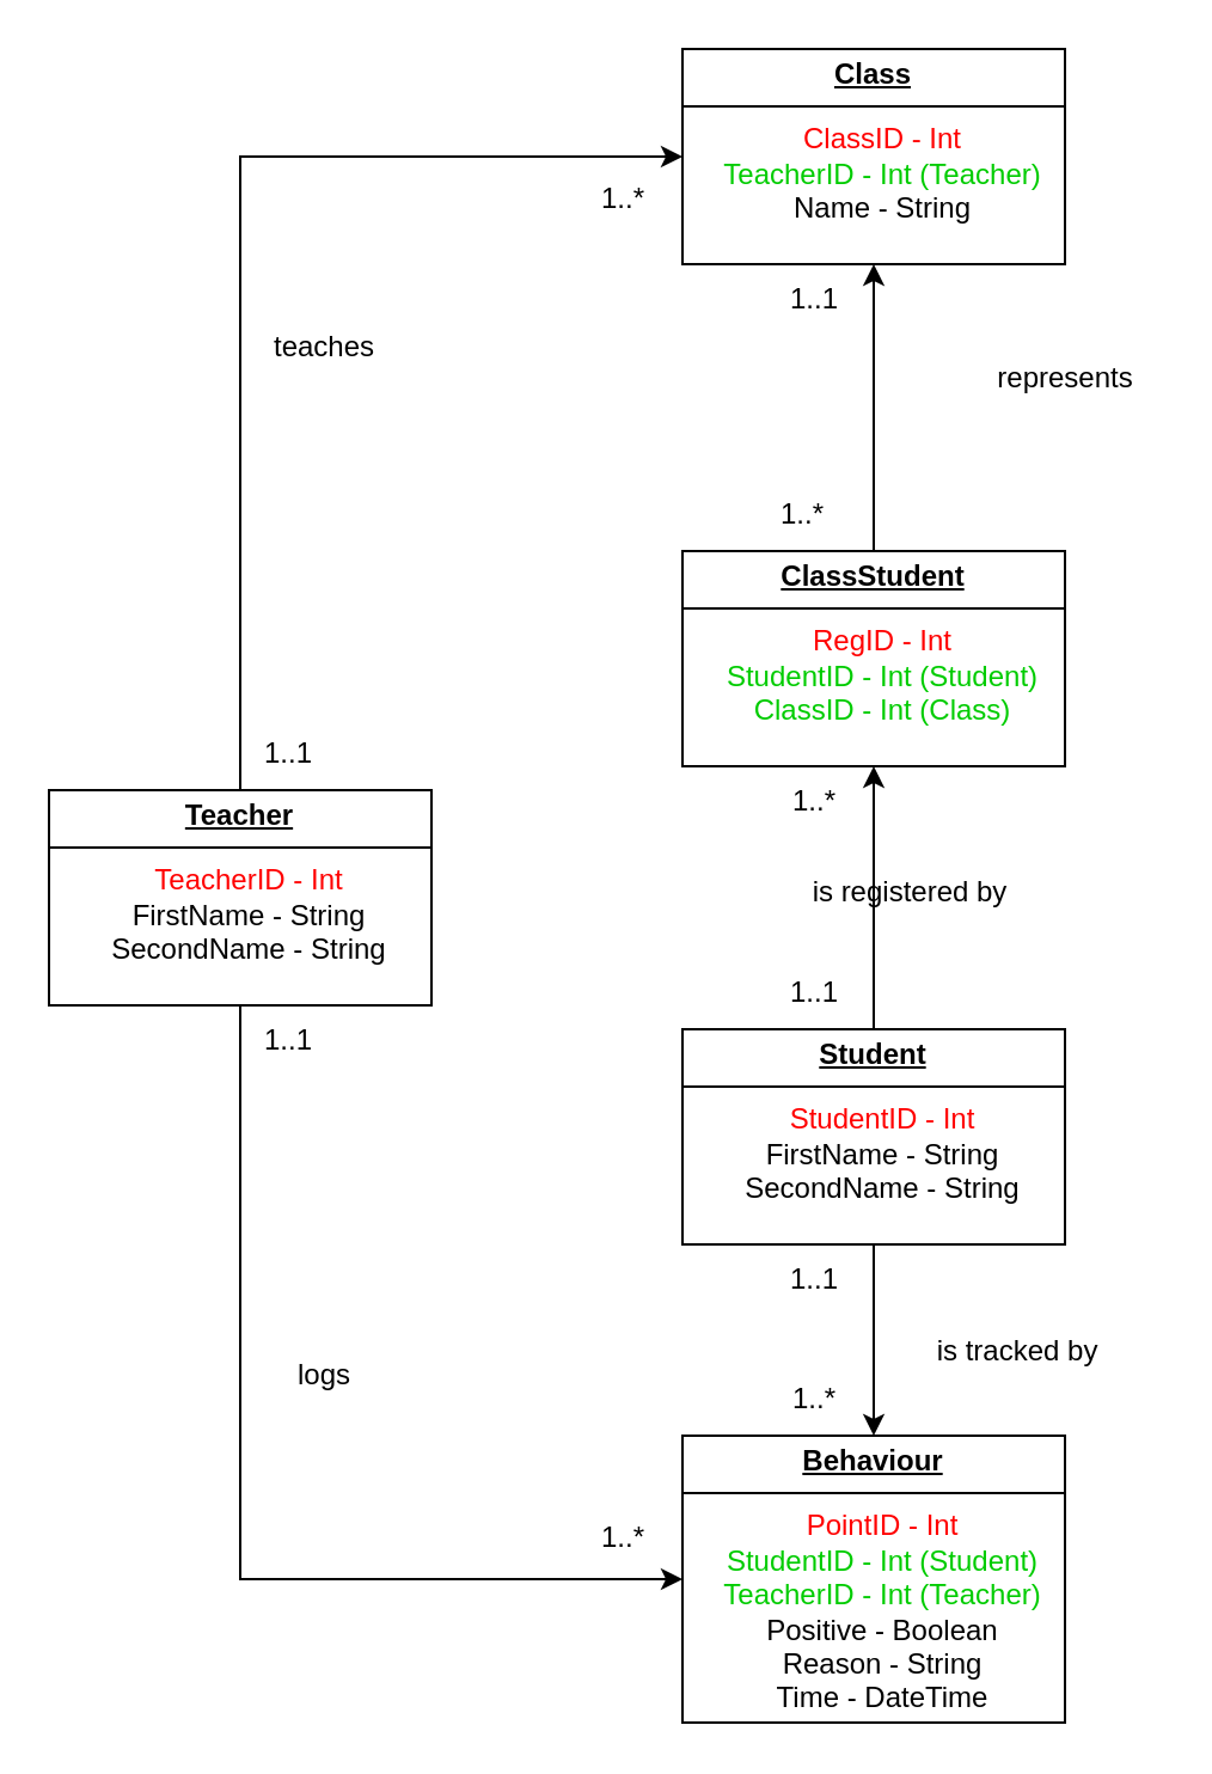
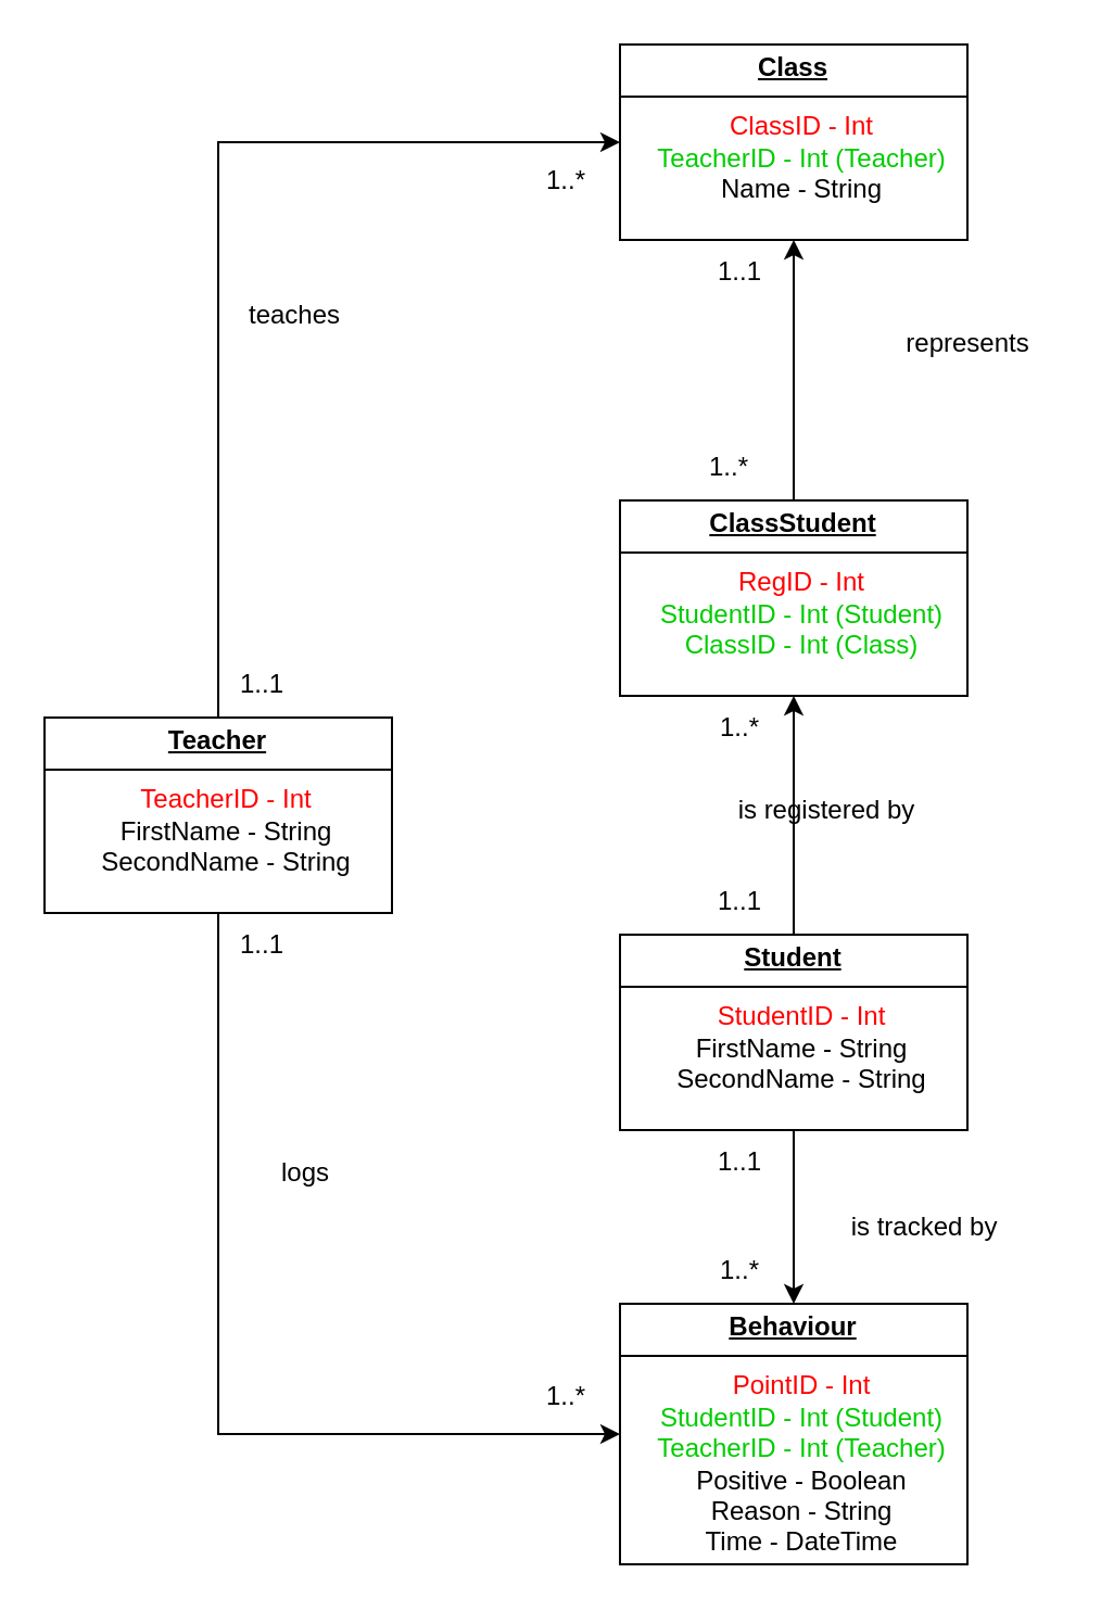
  <mxCell id="0" />
  <mxCell id="1" parent="0" />
  <mxCell id="2" style="edgeStyle=orthogonalEdgeStyle;rounded=0;orthogonalLoop=1;jettySize=auto;html=1;entryX=0;entryY=0.5;entryDx=0;entryDy=0;" edge="1" parent="1" source="4" target="5"><mxGeometry relative="1" as="geometry"><Array as="points"><mxPoint x="100" y="65" /></Array></mxGeometry></mxCell>
  <mxCell id="3" style="edgeStyle=orthogonalEdgeStyle;rounded=0;orthogonalLoop=1;jettySize=auto;html=1;entryX=0;entryY=0.5;entryDx=0;entryDy=0;" edge="1" parent="1" source="4" target="11"><mxGeometry relative="1" as="geometry"><Array as="points"><mxPoint x="100" y="660" /></Array></mxGeometry></mxCell>
  <mxCell id="4" value="&lt;p style=&quot;margin:0px;margin-top:4px;text-align:center;text-decoration:underline;&quot;&gt;&lt;b&gt;Teacher&lt;/b&gt;&lt;/p&gt;&lt;hr size=&quot;1&quot; style=&quot;border-style:solid;&quot;&gt;&lt;p style=&quot;text-align: center; margin: 0px 0px 0px 8px;&quot;&gt;&lt;font color=&quot;#ff0000&quot;&gt;TeacherID - Int&lt;/font&gt;&lt;/p&gt;&lt;p style=&quot;text-align: center; margin: 0px 0px 0px 8px;&quot;&gt;FirstName - String&lt;/p&gt;&lt;p style=&quot;text-align: center; margin: 0px 0px 0px 8px;&quot;&gt;SecondName - String&lt;/p&gt;" style="verticalAlign=top;align=left;overflow=fill;html=1;whiteSpace=wrap;" parent="1" vertex="1"><mxGeometry x="20" y="330" width="160" height="90" as="geometry" /></mxCell>
  <mxCell id="5" value="&lt;p style=&quot;margin:0px;margin-top:4px;text-align:center;text-decoration:underline;&quot;&gt;&lt;b&gt;Class&lt;/b&gt;&lt;/p&gt;&lt;hr size=&quot;1&quot; style=&quot;border-style:solid;&quot;&gt;&lt;p style=&quot;text-align: center; margin: 0px 0px 0px 8px;&quot;&gt;&lt;font color=&quot;#ff0000&quot;&gt;ClassID - Int&lt;/font&gt;&lt;/p&gt;&lt;p style=&quot;text-align: center; margin: 0px 0px 0px 8px;&quot;&gt;&lt;font color=&quot;#00cc00&quot;&gt;TeacherID - Int (Teacher)&lt;/font&gt;&lt;/p&gt;&lt;p style=&quot;text-align: center; margin: 0px 0px 0px 8px;&quot;&gt;Name - String&lt;/p&gt;" style="verticalAlign=top;align=left;overflow=fill;html=1;whiteSpace=wrap;" parent="1" vertex="1"><mxGeometry x="285" y="20" width="160" height="90" as="geometry" /></mxCell>
  <mxCell id="6" style="edgeStyle=orthogonalEdgeStyle;rounded=0;orthogonalLoop=1;jettySize=auto;html=1;entryX=0.5;entryY=0;entryDx=0;entryDy=0;" edge="1" parent="1" source="8" target="11"><mxGeometry relative="1" as="geometry" /></mxCell>
  <mxCell id="7" style="edgeStyle=orthogonalEdgeStyle;rounded=0;orthogonalLoop=1;jettySize=auto;html=1;entryX=0.5;entryY=1;entryDx=0;entryDy=0;" edge="1" parent="1" source="8" target="10"><mxGeometry relative="1" as="geometry" /></mxCell>
  <mxCell id="8" value="&lt;p style=&quot;margin:0px;margin-top:4px;text-align:center;text-decoration:underline;&quot;&gt;&lt;b&gt;Student&lt;/b&gt;&lt;/p&gt;&lt;hr size=&quot;1&quot; style=&quot;border-style:solid;&quot;&gt;&lt;p style=&quot;text-align: center; margin: 0px 0px 0px 8px;&quot;&gt;&lt;font color=&quot;#ff0000&quot;&gt;StudentID - Int&lt;/font&gt;&lt;/p&gt;&lt;p style=&quot;text-align: center; margin: 0px 0px 0px 8px;&quot;&gt;FirstName - String&lt;/p&gt;&lt;p style=&quot;text-align: center; margin: 0px 0px 0px 8px;&quot;&gt;SecondName - String&lt;/p&gt;" style="verticalAlign=top;align=left;overflow=fill;html=1;whiteSpace=wrap;" parent="1" vertex="1"><mxGeometry x="285" y="430" width="160" height="90" as="geometry" /></mxCell>
  <mxCell id="9" style="edgeStyle=orthogonalEdgeStyle;rounded=0;orthogonalLoop=1;jettySize=auto;html=1;entryX=0.5;entryY=1;entryDx=0;entryDy=0;" edge="1" parent="1" source="10" target="5"><mxGeometry relative="1" as="geometry" /></mxCell>
  <mxCell id="10" value="&lt;p style=&quot;margin:0px;margin-top:4px;text-align:center;text-decoration:underline;&quot;&gt;&lt;b&gt;ClassStudent&lt;/b&gt;&lt;/p&gt;&lt;hr size=&quot;1&quot; style=&quot;border-style:solid;&quot;&gt;&lt;p style=&quot;text-align: center; margin: 0px 0px 0px 8px;&quot;&gt;&lt;font color=&quot;#ff0000&quot;&gt;RegID - Int&lt;/font&gt;&lt;/p&gt;&lt;p style=&quot;text-align: center; margin: 0px 0px 0px 8px;&quot;&gt;&lt;font color=&quot;#00cc00&quot;&gt;StudentID - Int (Student)&lt;/font&gt;&lt;/p&gt;&lt;p style=&quot;text-align: center; margin: 0px 0px 0px 8px;&quot;&gt;&lt;font color=&quot;#00cc00&quot;&gt;ClassID - Int (Class)&lt;/font&gt;&lt;/p&gt;" style="verticalAlign=top;align=left;overflow=fill;html=1;whiteSpace=wrap;" parent="1" vertex="1"><mxGeometry x="285" y="230" width="160" height="90" as="geometry" /></mxCell>
  <mxCell id="11" value="&lt;p style=&quot;margin:0px;margin-top:4px;text-align:center;text-decoration:underline;&quot;&gt;&lt;b&gt;Behaviour&lt;/b&gt;&lt;/p&gt;&lt;hr size=&quot;1&quot; style=&quot;border-style:solid;&quot;&gt;&lt;p style=&quot;text-align: center; margin: 0px 0px 0px 8px;&quot;&gt;&lt;font color=&quot;#ff0000&quot;&gt;PointID - Int&lt;/font&gt;&lt;/p&gt;&lt;p style=&quot;text-align: center; margin: 0px 0px 0px 8px;&quot;&gt;&lt;font color=&quot;#00cc00&quot;&gt;StudentID - Int (Student)&lt;/font&gt;&lt;/p&gt;&lt;p style=&quot;text-align: center; margin: 0px 0px 0px 8px;&quot;&gt;&lt;font color=&quot;#00cc00&quot;&gt;TeacherID - Int (Teacher)&lt;/font&gt;&lt;/p&gt;&lt;p style=&quot;text-align: center; margin: 0px 0px 0px 8px;&quot;&gt;Positive - Boolean&lt;br&gt;Reason - String&lt;/p&gt;&lt;p style=&quot;text-align: center; margin: 0px 0px 0px 8px;&quot;&gt;Time - DateTime&lt;/p&gt;&lt;p style=&quot;text-align: center; margin: 0px 0px 0px 8px;&quot;&gt;&lt;br&gt;&lt;/p&gt;" style="verticalAlign=top;align=left;overflow=fill;html=1;whiteSpace=wrap;" parent="1" vertex="1"><mxGeometry x="285" y="600" width="160" height="120" as="geometry" /></mxCell>
  <mxCell id="12" value="1..1" style="text;html=1;align=center;verticalAlign=middle;resizable=0;points=[];autosize=1;strokeColor=none;fillColor=none;" vertex="1" parent="1"><mxGeometry x="320" y="110" width="40" height="30" as="geometry" /></mxCell>
  <mxCell id="13" value="1..*" style="text;html=1;align=center;verticalAlign=middle;resizable=0;points=[];autosize=1;strokeColor=none;fillColor=none;" vertex="1" parent="1"><mxGeometry x="315" y="200" width="40" height="30" as="geometry" /></mxCell>
  <mxCell id="14" value="1..*" style="text;html=1;align=center;verticalAlign=middle;resizable=0;points=[];autosize=1;strokeColor=none;fillColor=none;" vertex="1" parent="1"><mxGeometry x="320" y="320" width="40" height="30" as="geometry" /></mxCell>
  <mxCell id="15" value="1..1" style="text;html=1;align=center;verticalAlign=middle;resizable=0;points=[];autosize=1;strokeColor=none;fillColor=none;" vertex="1" parent="1"><mxGeometry x="320" y="400" width="40" height="30" as="geometry" /></mxCell>
  <mxCell id="16" value="1..1" style="text;html=1;align=center;verticalAlign=middle;resizable=0;points=[];autosize=1;strokeColor=none;fillColor=none;" vertex="1" parent="1"><mxGeometry x="320" y="520" width="40" height="30" as="geometry" /></mxCell>
  <mxCell id="17" value="1..*" style="text;html=1;align=center;verticalAlign=middle;resizable=0;points=[];autosize=1;strokeColor=none;fillColor=none;" vertex="1" parent="1"><mxGeometry x="320" y="570" width="40" height="30" as="geometry" /></mxCell>
  <mxCell id="18" value="1..1" style="text;html=1;align=center;verticalAlign=middle;resizable=0;points=[];autosize=1;strokeColor=none;fillColor=none;" vertex="1" parent="1"><mxGeometry x="100" y="420" width="40" height="30" as="geometry" /></mxCell>
  <mxCell id="19" value="1..*" style="text;html=1;align=center;verticalAlign=middle;resizable=0;points=[];autosize=1;strokeColor=none;fillColor=none;" vertex="1" parent="1"><mxGeometry x="240" y="628" width="40" height="30" as="geometry" /></mxCell>
  <mxCell id="20" value="1..1" style="text;html=1;align=center;verticalAlign=middle;resizable=0;points=[];autosize=1;strokeColor=none;fillColor=none;" vertex="1" parent="1"><mxGeometry x="100" y="300" width="40" height="30" as="geometry" /></mxCell>
  <mxCell id="21" value="1..*" style="text;html=1;align=center;verticalAlign=middle;resizable=0;points=[];autosize=1;strokeColor=none;fillColor=none;" vertex="1" parent="1"><mxGeometry x="240" y="68" width="40" height="30" as="geometry" /></mxCell>
- <mxCell id="22" value="logs" style="text;html=1;align=center;verticalAlign=middle;resizable=0;points=[];autosize=1;strokeColor=none;fillColor=none;" vertex="1" parent="1"><mxGeometry x="110" y="560" width="50" height="30" as="geometry" /></mxCell>
+ <mxCell id="22" value="logs" style="text;html=1;align=center;verticalAlign=middle;resizable=0;points=[];autosize=1;strokeColor=none;fillColor=none;" vertex="1" parent="1"><mxGeometry x="115" y="525" width="50" height="30" as="geometry" /></mxCell>
  <mxCell id="23" value="teaches" style="text;html=1;align=center;verticalAlign=middle;resizable=0;points=[];autosize=1;strokeColor=none;fillColor=none;" vertex="1" parent="1"><mxGeometry x="100" y="130" width="70" height="30" as="geometry" /></mxCell>
  <mxCell id="24" value="represents" style="text;html=1;align=center;verticalAlign=middle;resizable=0;points=[];autosize=1;strokeColor=none;fillColor=none;" vertex="1" parent="1"><mxGeometry x="405" y="143" width="80" height="30" as="geometry" /></mxCell>
  <mxCell id="25" value="is registered by" style="text;html=1;align=center;verticalAlign=middle;resizable=0;points=[];autosize=1;strokeColor=none;fillColor=none;" vertex="1" parent="1"><mxGeometry x="330" y="358" width="100" height="30" as="geometry" /></mxCell>
  <mxCell id="26" value="is tracked by" style="text;html=1;align=center;verticalAlign=middle;resizable=0;points=[];autosize=1;strokeColor=none;fillColor=none;" vertex="1" parent="1"><mxGeometry x="380" y="550" width="90" height="30" as="geometry" /></mxCell>
